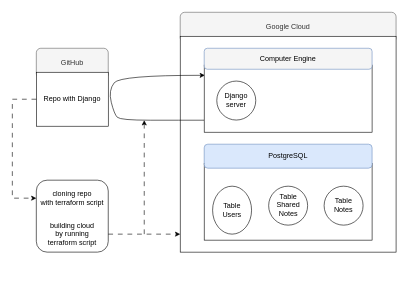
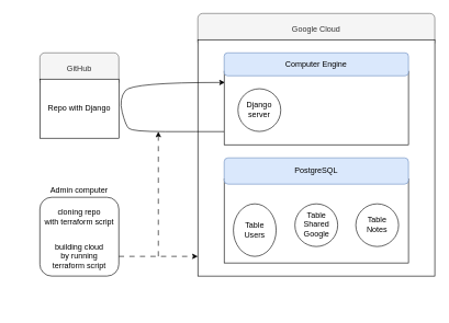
  <mxCell id="0" />
  <mxCell id="1" parent="0" />
  <mxCell id="2" value="" style="group" parent="1" vertex="1" connectable="0"><mxGeometry x="60" y="80" width="120" height="130" as="geometry" /></mxCell>
  <mxCell id="3" value="GitHub" style="rounded=1;whiteSpace=wrap;html=1;align=center;fillColor=#f5f5f5;fontColor=#333333;strokeColor=#666666;" parent="2" vertex="1"><mxGeometry width="120" height="50" as="geometry" /></mxCell>
  <mxCell id="4" value="Repo with Django" style="rounded=0;whiteSpace=wrap;html=1;" parent="2" vertex="1"><mxGeometry y="40" width="120" height="90" as="geometry" /></mxCell>
  <mxCell id="5" value="" style="group;" parent="1" vertex="1" connectable="0"><mxGeometry x="300" y="20" width="360" height="450" as="geometry" /></mxCell>
  <mxCell id="6" value="Google Cloud" style="rounded=1;whiteSpace=wrap;html=1;align=center;fillColor=#f5f5f5;fontColor=#333333;strokeColor=#666666;" parent="5" vertex="1"><mxGeometry width="360" height="50" as="geometry" /></mxCell>
  <mxCell id="7" value="" style="rounded=0;whiteSpace=wrap;html=1;" parent="5" vertex="1"><mxGeometry y="40" width="360" height="360" as="geometry" /></mxCell>
  <mxCell id="8" value="" style="group" parent="5" vertex="1" connectable="0"><mxGeometry x="-120" y="60" width="440" height="148.75" as="geometry" /></mxCell>
  <mxCell id="9" value="" style="curved=1;endArrow=classic;html=1;rounded=0;entryX=0.004;entryY=0.153;entryDx=0;entryDy=0;entryPerimeter=0;movable=1;resizable=1;rotatable=1;deletable=1;editable=1;locked=0;connectable=1;" parent="8" source="10" target="10" edge="1"><mxGeometry width="50" height="50" relative="1" as="geometry"><mxPoint x="180" y="140" as="sourcePoint" /><mxPoint x="230" y="105" as="targetPoint" /><Array as="points"><mxPoint x="160" y="120" /><mxPoint x="120" y="120" /><mxPoint x="20" y="120" /><mxPoint x="10" y="110" /><mxPoint y="70" /><mxPoint x="20" y="45" /></Array></mxGeometry></mxCell>
  <mxCell id="10" value="" style="rounded=0;whiteSpace=wrap;html=1;movable=1;resizable=1;rotatable=1;deletable=1;editable=1;locked=0;connectable=1;" parent="8" vertex="1"><mxGeometry x="160" y="28" width="280" height="112" as="geometry" /></mxCell>
- <mxCell id="11" value="Computer Engine" style="rounded=1;whiteSpace=wrap;html=1;align=center;fillColor=#f5f5f5;strokeColor=#6c8ebf;movable=1;resizable=1;rotatable=1;deletable=1;editable=1;locked=0;connectable=1;" parent="8" vertex="1"><mxGeometry x="160" width="280" height="35" as="geometry" /></mxCell>
+ <mxCell id="11" value="Computer Engine" style="rounded=1;whiteSpace=wrap;html=1;align=center;fillColor=#dae8fc;strokeColor=#6c8ebf;movable=1;resizable=1;rotatable=1;deletable=1;editable=1;locked=0;connectable=1;" parent="8" vertex="1"><mxGeometry x="160" width="280" height="35" as="geometry" /></mxCell>
  <mxCell id="12" value="" style="group" parent="8" vertex="1" connectable="0"><mxGeometry x="160" width="280" height="148.75" as="geometry" /></mxCell>
  <mxCell id="13" value="Django&lt;div&gt;server&lt;/div&gt;" style="ellipse;whiteSpace=wrap;html=1;aspect=fixed;" parent="12" vertex="1"><mxGeometry x="21" y="54.719" width="65" height="65" as="geometry" /></mxCell>
  <mxCell id="14" value="" style="endArrow=classic;html=1;rounded=0;dashed=1;dashPattern=8 8;" parent="8" edge="1"><mxGeometry width="50" height="50" relative="1" as="geometry"><mxPoint x="60" y="310" as="sourcePoint" /><mxPoint x="60" y="120" as="targetPoint" /></mxGeometry></mxCell>
  <mxCell id="15" value="" style="group" parent="5" vertex="1" connectable="0"><mxGeometry x="-120" y="220" width="440" height="170" as="geometry" /></mxCell>
  <mxCell id="16" value="" style="rounded=0;whiteSpace=wrap;html=1;movable=1;resizable=1;rotatable=1;deletable=1;editable=1;locked=0;connectable=1;" parent="15" vertex="1"><mxGeometry x="160" y="32.0" width="280" height="128.0" as="geometry" /></mxCell>
  <mxCell id="17" value="PostgreSQL" style="rounded=1;whiteSpace=wrap;html=1;align=center;fillColor=#dae8fc;strokeColor=#6c8ebf;movable=1;resizable=1;rotatable=1;deletable=1;editable=1;locked=0;connectable=1;" parent="15" vertex="1"><mxGeometry x="160" width="280" height="40" as="geometry" /></mxCell>
  <mxCell id="18" value="Table&lt;div&gt;Users&lt;/div&gt;" style="ellipse;whiteSpace=wrap;html=1;aspect=fixed;" parent="15" vertex="1"><mxGeometry x="174" y="69.999" width="65" height="80" as="geometry" /></mxCell>
- <mxCell id="19" value="Table&lt;div&gt;Shared&lt;/div&gt;&lt;div&gt;Notes&lt;/div&gt;" style="ellipse;whiteSpace=wrap;html=1;aspect=fixed;" parent="15" vertex="1"><mxGeometry x="267.5" y="69.999" width="65" height="65" as="geometry" /></mxCell>
+ <mxCell id="19" value="Table&lt;div&gt;Shared&lt;/div&gt;&lt;div&gt;Google&lt;/div&gt;" style="ellipse;whiteSpace=wrap;html=1;aspect=fixed;" parent="15" vertex="1"><mxGeometry x="267.5" y="69.999" width="65" height="65" as="geometry" /></mxCell>
  <mxCell id="20" value="Table&lt;div&gt;Notes&lt;/div&gt;" style="ellipse;whiteSpace=wrap;html=1;aspect=fixed;" parent="15" vertex="1"><mxGeometry x="360" y="69.999" width="65" height="65" as="geometry" /></mxCell>
  <mxCell id="21" value="" style="group" parent="1" vertex="1" connectable="0"><mxGeometry x="60" y="260" width="120" height="160" as="geometry" /></mxCell>
  <mxCell id="22" value="" style="rounded=1;whiteSpace=wrap;html=1;" parent="21" vertex="1"><mxGeometry y="40" width="120" height="120" as="geometry" /></mxCell>
+ <mxCell id="23" value="Admin computer" style="text;html=1;align=center;verticalAlign=middle;whiteSpace=wrap;rounded=0;" parent="21" vertex="1"><mxGeometry y="20" width="120" height="20" as="geometry" /></mxCell>
  <mxCell id="24" value="building cloud&lt;div&gt;by running&lt;/div&gt;&lt;div&gt;terraform script&lt;/div&gt;" style="text;html=1;align=center;verticalAlign=middle;whiteSpace=wrap;rounded=0;" parent="21" vertex="1"><mxGeometry y="100" width="120" height="60" as="geometry" /></mxCell>
  <mxCell id="25" value="cloning repo&lt;div&gt;with terraform script&lt;/div&gt;" style="text;html=1;align=center;verticalAlign=middle;whiteSpace=wrap;rounded=0;" parent="21" vertex="1"><mxGeometry y="40" width="120" height="60" as="geometry" /></mxCell>
  <mxCell id="26" value="" style="endArrow=classic;html=1;rounded=0;exitX=1;exitY=0.75;exitDx=0;exitDy=0;dashed=1;dashPattern=8 8;" parent="1" edge="1"><mxGeometry width="50" height="50" relative="1" as="geometry"><mxPoint x="180" y="390" as="sourcePoint" /><mxPoint x="300" y="390" as="targetPoint" /></mxGeometry></mxCell>
- <mxCell id="27" value="" style="endArrow=classic;html=1;rounded=0;exitX=0;exitY=0.5;exitDx=0;exitDy=0;entryX=0;entryY=0.5;entryDx=0;entryDy=0;dashed=1;dashPattern=8 8;" parent="1" source="4" target="25" edge="1"><mxGeometry width="50" height="50" relative="1" as="geometry"><mxPoint x="90" y="300" as="sourcePoint" /><mxPoint x="140" y="250" as="targetPoint" /><Array as="points"><mxPoint x="20" y="165" /><mxPoint x="20" y="330" /></Array></mxGeometry></mxCell>
